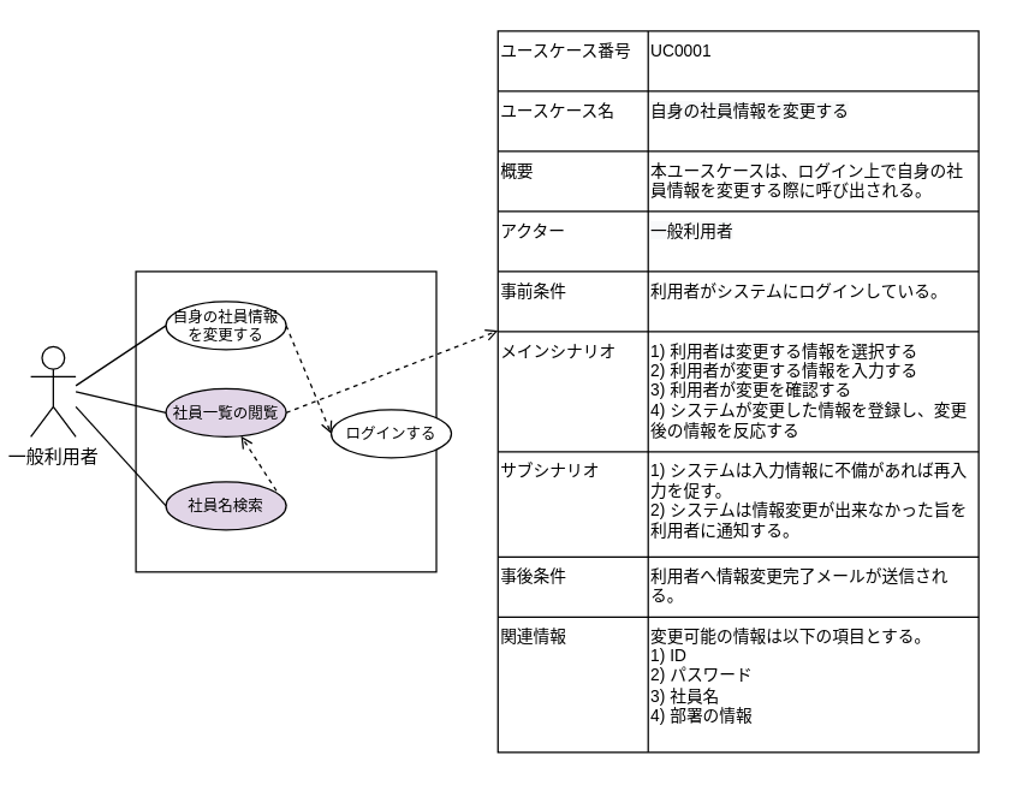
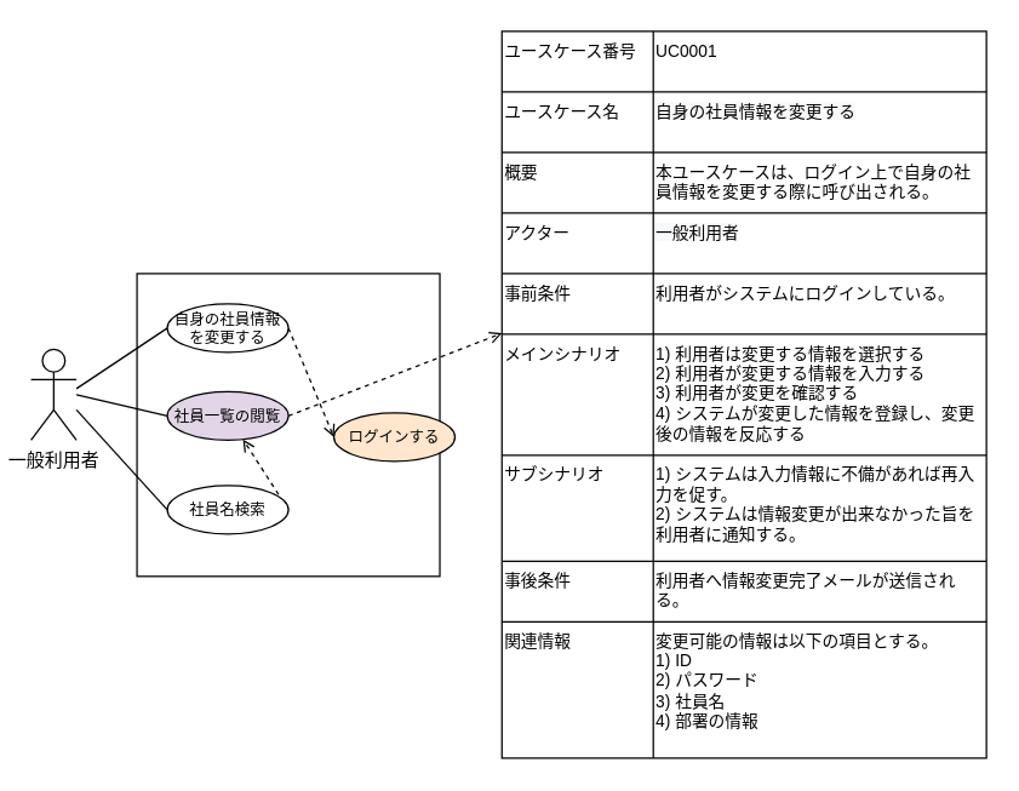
  <mxCell id="0" />
  <mxCell id="1" parent="0" />
  <mxCell id="2" value="一般利用者" style="shape=umlActor;verticalLabelPosition=bottom;verticalAlign=top;html=1;outlineConnect=0;" parent="1" vertex="1"><mxGeometry x="20" y="230" width="30" height="60" as="geometry" /></mxCell>
  <mxCell id="3" value="" style="whiteSpace=wrap;html=1;aspect=fixed;" parent="1" vertex="1"><mxGeometry x="90" y="180" width="200" height="200" as="geometry" /></mxCell>
  <mxCell id="4" style="edgeStyle=none;rounded=0;orthogonalLoop=1;jettySize=auto;html=1;exitX=1;exitY=0.5;exitDx=0;exitDy=0;dashed=1;fontSize=10;endArrow=open;endFill=0;" parent="1" source="5" target="28" edge="1"><mxGeometry relative="1" as="geometry" /></mxCell>
  <mxCell id="5" value="社員一覧の閲覧" style="ellipse;whiteSpace=wrap;html=1;aspect=fixed;fontSize=10;fillColor=#e1d5e7;" parent="1" vertex="1"><mxGeometry x="110" y="258" width="80" height="32" as="geometry" /></mxCell>
  <mxCell id="6" style="rounded=0;orthogonalLoop=1;jettySize=auto;html=1;exitX=1;exitY=0.5;exitDx=0;exitDy=0;entryX=0;entryY=0.5;entryDx=0;entryDy=0;fontSize=10;dashed=1;endArrow=open;endFill=0;" parent="1" source="7" target="8" edge="1"><mxGeometry relative="1" as="geometry" /></mxCell>
  <mxCell id="7" value="自身の社員情報を変更する" style="ellipse;whiteSpace=wrap;html=1;aspect=fixed;fontSize=10;" parent="1" vertex="1"><mxGeometry x="110" y="200" width="80" height="32" as="geometry" /></mxCell>
- <mxCell id="8" value="ログインする" style="ellipse;whiteSpace=wrap;html=1;aspect=fixed;fontSize=10;" parent="1" vertex="1"><mxGeometry x="220" y="272" width="80" height="32" as="geometry" /></mxCell>
+ <mxCell id="8" value="ログインする" style="ellipse;whiteSpace=wrap;html=1;aspect=fixed;fontSize=10;fillColor=#ffe6cc;" parent="1" vertex="1"><mxGeometry x="220" y="272" width="80" height="32" as="geometry" /></mxCell>
  <mxCell id="9" style="edgeStyle=none;rounded=0;orthogonalLoop=1;jettySize=auto;html=1;exitX=1;exitY=0.5;exitDx=0;exitDy=0;dashed=1;fontSize=10;endArrow=open;endFill=0;" parent="1" source="10" target="5" edge="1"><mxGeometry relative="1" as="geometry" /></mxCell>
- <mxCell id="10" value="社員名検索" style="ellipse;whiteSpace=wrap;html=1;aspect=fixed;fontSize=10;fillColor=#e1d5e7;" parent="1" vertex="1"><mxGeometry x="110" y="320" width="80" height="32" as="geometry" /></mxCell>
+ <mxCell id="10" value="社員名検索" style="ellipse;whiteSpace=wrap;html=1;aspect=fixed;fontSize=10;" parent="1" vertex="1"><mxGeometry x="110" y="320" width="80" height="32" as="geometry" /></mxCell>
  <mxCell id="11" value="" style="endArrow=none;html=1;rounded=0;fontSize=10;entryX=0;entryY=0.5;entryDx=0;entryDy=0;" parent="1" target="7" edge="1"><mxGeometry width="50" height="50" relative="1" as="geometry"><mxPoint x="50" y="256" as="sourcePoint" /><mxPoint x="90" y="260" as="targetPoint" /></mxGeometry></mxCell>
  <mxCell id="12" value="" style="endArrow=none;html=1;rounded=0;fontSize=10;entryX=0;entryY=0.5;entryDx=0;entryDy=0;" parent="1" target="5" edge="1"><mxGeometry width="50" height="50" relative="1" as="geometry"><mxPoint x="50" y="260" as="sourcePoint" /><mxPoint x="90" y="260" as="targetPoint" /></mxGeometry></mxCell>
  <mxCell id="13" value="" style="endArrow=none;html=1;rounded=0;fontSize=10;entryX=0;entryY=0.5;entryDx=0;entryDy=0;" parent="1" target="10" edge="1"><mxGeometry width="50" height="50" relative="1" as="geometry"><mxPoint x="50" y="270" as="sourcePoint" /><mxPoint x="90" y="260" as="targetPoint" /></mxGeometry></mxCell>
  <mxCell id="14" value="" style="shape=table;startSize=0;container=1;collapsible=0;childLayout=tableLayout;fontSize=11;align=left;verticalAlign=top;" vertex="1" parent="1"><mxGeometry x="331" y="20" width="320" height="480" as="geometry" /></mxCell>
  <mxCell id="15" value="" style="shape=tableRow;horizontal=0;startSize=0;swimlaneHead=0;swimlaneBody=0;top=0;left=0;bottom=0;right=0;collapsible=0;dropTarget=0;fillColor=none;points=[[0,0.5],[1,0.5]];portConstraint=eastwest;fontSize=11;align=left;verticalAlign=top;" vertex="1" parent="14"><mxGeometry width="320" height="40" as="geometry" /></mxCell>
  <mxCell id="16" value="ユースケース番号" style="shape=partialRectangle;html=1;whiteSpace=wrap;connectable=0;overflow=hidden;fillColor=none;top=0;left=0;bottom=0;right=0;pointerEvents=1;fontSize=11;align=left;verticalAlign=top;" vertex="1" parent="15"><mxGeometry width="100" height="40" as="geometry"><mxRectangle width="100" height="40" as="alternateBounds" /></mxGeometry></mxCell>
  <mxCell id="17" value="UC0001" style="shape=partialRectangle;html=1;whiteSpace=wrap;connectable=0;overflow=hidden;fillColor=none;top=0;left=0;bottom=0;right=0;pointerEvents=1;fontSize=11;align=left;verticalAlign=top;" vertex="1" parent="15"><mxGeometry x="100" width="220" height="40" as="geometry"><mxRectangle width="220" height="40" as="alternateBounds" /></mxGeometry></mxCell>
  <mxCell id="18" value="" style="shape=tableRow;horizontal=0;startSize=0;swimlaneHead=0;swimlaneBody=0;top=0;left=0;bottom=0;right=0;collapsible=0;dropTarget=0;fillColor=none;points=[[0,0.5],[1,0.5]];portConstraint=eastwest;fontSize=11;align=left;verticalAlign=top;" vertex="1" parent="14"><mxGeometry y="40" width="320" height="40" as="geometry" /></mxCell>
  <mxCell id="19" value="ユースケース名" style="shape=partialRectangle;html=1;whiteSpace=wrap;connectable=0;overflow=hidden;fillColor=none;top=0;left=0;bottom=0;right=0;pointerEvents=1;fontSize=11;align=left;verticalAlign=top;" vertex="1" parent="18"><mxGeometry width="100" height="40" as="geometry"><mxRectangle width="100" height="40" as="alternateBounds" /></mxGeometry></mxCell>
  <mxCell id="20" value="&lt;span style=&quot;color: rgb(0, 0, 0); font-family: Helvetica; font-size: 11px; font-style: normal; font-variant-ligatures: normal; font-variant-caps: normal; font-weight: 400; letter-spacing: normal; orphans: 2; text-indent: 0px; text-transform: none; widows: 2; word-spacing: 0px; -webkit-text-stroke-width: 0px; background-color: rgb(248, 249, 250); text-decoration-thickness: initial; text-decoration-style: initial; text-decoration-color: initial; float: none; display: inline !important;&quot;&gt;自身の社員情報を変更する&lt;/span&gt;" style="shape=partialRectangle;html=1;whiteSpace=wrap;connectable=0;overflow=hidden;fillColor=none;top=0;left=0;bottom=0;right=0;pointerEvents=1;fontSize=11;align=left;verticalAlign=top;" vertex="1" parent="18"><mxGeometry x="100" width="220" height="40" as="geometry"><mxRectangle width="220" height="40" as="alternateBounds" /></mxGeometry></mxCell>
  <mxCell id="21" value="" style="shape=tableRow;horizontal=0;startSize=0;swimlaneHead=0;swimlaneBody=0;top=0;left=0;bottom=0;right=0;collapsible=0;dropTarget=0;fillColor=none;points=[[0,0.5],[1,0.5]];portConstraint=eastwest;fontSize=11;align=left;verticalAlign=top;" vertex="1" parent="14"><mxGeometry y="80" width="320" height="40" as="geometry" /></mxCell>
  <mxCell id="22" value="概要" style="shape=partialRectangle;html=1;whiteSpace=wrap;connectable=0;overflow=hidden;fillColor=none;top=0;left=0;bottom=0;right=0;pointerEvents=1;fontSize=11;align=left;verticalAlign=top;" vertex="1" parent="21"><mxGeometry width="100" height="40" as="geometry"><mxRectangle width="100" height="40" as="alternateBounds" /></mxGeometry></mxCell>
  <mxCell id="23" value="本ユースケースは、ログイン上で自身の社員情報を変更する際に呼び出される。" style="shape=partialRectangle;html=1;whiteSpace=wrap;connectable=0;overflow=hidden;fillColor=none;top=0;left=0;bottom=0;right=0;pointerEvents=1;fontSize=11;align=left;verticalAlign=top;" vertex="1" parent="21"><mxGeometry x="100" width="220" height="40" as="geometry"><mxRectangle width="220" height="40" as="alternateBounds" /></mxGeometry></mxCell>
  <mxCell id="24" value="" style="shape=tableRow;horizontal=0;startSize=0;swimlaneHead=0;swimlaneBody=0;top=0;left=0;bottom=0;right=0;collapsible=0;dropTarget=0;fillColor=none;points=[[0,0.5],[1,0.5]];portConstraint=eastwest;fontSize=11;align=left;verticalAlign=top;" vertex="1" parent="14"><mxGeometry y="120" width="320" height="40" as="geometry" /></mxCell>
  <mxCell id="25" value="アクター" style="shape=partialRectangle;html=1;whiteSpace=wrap;connectable=0;overflow=hidden;fillColor=none;top=0;left=0;bottom=0;right=0;pointerEvents=1;fontSize=11;align=left;verticalAlign=top;" vertex="1" parent="24"><mxGeometry width="100" height="40" as="geometry"><mxRectangle width="100" height="40" as="alternateBounds" /></mxGeometry></mxCell>
  <mxCell id="26" value="&lt;span style=&quot;color: rgb(0, 0, 0); font-family: Helvetica; font-size: 11px; font-style: normal; font-variant-ligatures: normal; font-variant-caps: normal; font-weight: 400; letter-spacing: normal; orphans: 2; text-indent: 0px; text-transform: none; widows: 2; word-spacing: 0px; -webkit-text-stroke-width: 0px; background-color: rgb(248, 249, 250); text-decoration-thickness: initial; text-decoration-style: initial; text-decoration-color: initial; float: none; display: inline !important;&quot;&gt;一般利用者&lt;/span&gt;" style="shape=partialRectangle;html=1;whiteSpace=wrap;connectable=0;overflow=hidden;fillColor=none;top=0;left=0;bottom=0;right=0;pointerEvents=1;fontSize=11;align=left;verticalAlign=top;" vertex="1" parent="24"><mxGeometry x="100" width="220" height="40" as="geometry"><mxRectangle width="220" height="40" as="alternateBounds" /></mxGeometry></mxCell>
  <mxCell id="27" value="" style="shape=tableRow;horizontal=0;startSize=0;swimlaneHead=0;swimlaneBody=0;top=0;left=0;bottom=0;right=0;collapsible=0;dropTarget=0;fillColor=none;points=[[0,0.5],[1,0.5]];portConstraint=eastwest;fontSize=11;align=left;verticalAlign=top;" vertex="1" parent="14"><mxGeometry y="160" width="320" height="40" as="geometry" /></mxCell>
  <mxCell id="28" value="事前条件" style="shape=partialRectangle;html=1;whiteSpace=wrap;connectable=0;overflow=hidden;fillColor=none;top=0;left=0;bottom=0;right=0;pointerEvents=1;fontSize=11;align=left;verticalAlign=top;" vertex="1" parent="27"><mxGeometry width="100" height="40" as="geometry"><mxRectangle width="100" height="40" as="alternateBounds" /></mxGeometry></mxCell>
  <mxCell id="29" value="利用者がシステムにログインしている。" style="shape=partialRectangle;html=1;whiteSpace=wrap;connectable=0;overflow=hidden;fillColor=none;top=0;left=0;bottom=0;right=0;pointerEvents=1;fontSize=11;align=left;verticalAlign=top;" vertex="1" parent="27"><mxGeometry x="100" width="220" height="40" as="geometry"><mxRectangle width="220" height="40" as="alternateBounds" /></mxGeometry></mxCell>
  <mxCell id="30" value="" style="shape=tableRow;horizontal=0;startSize=0;swimlaneHead=0;swimlaneBody=0;top=0;left=0;bottom=0;right=0;collapsible=0;dropTarget=0;fillColor=none;points=[[0,0.5],[1,0.5]];portConstraint=eastwest;fontSize=11;align=left;verticalAlign=top;" vertex="1" parent="14"><mxGeometry y="200" width="320" height="80" as="geometry" /></mxCell>
  <mxCell id="31" value="メインシナリオ" style="shape=partialRectangle;html=1;whiteSpace=wrap;connectable=0;overflow=hidden;fillColor=none;top=0;left=0;bottom=0;right=0;pointerEvents=1;fontSize=11;align=left;verticalAlign=top;" vertex="1" parent="30"><mxGeometry width="100" height="80" as="geometry"><mxRectangle width="100" height="80" as="alternateBounds" /></mxGeometry></mxCell>
  <mxCell id="32" value="1) 利用者は変更する情報を選択する&lt;br&gt;2) 利用者が変更する情報を入力する&lt;br&gt;3) 利用者が変更を確認する&lt;br&gt;4) システムが変更した情報を登録し、変更後の情報を反応する" style="shape=partialRectangle;html=1;whiteSpace=wrap;connectable=0;overflow=hidden;fillColor=none;top=0;left=0;bottom=0;right=0;pointerEvents=1;fontSize=11;align=left;verticalAlign=top;" vertex="1" parent="30"><mxGeometry x="100" width="220" height="80" as="geometry"><mxRectangle width="220" height="80" as="alternateBounds" /></mxGeometry></mxCell>
  <mxCell id="33" value="" style="shape=tableRow;horizontal=0;startSize=0;swimlaneHead=0;swimlaneBody=0;top=0;left=0;bottom=0;right=0;collapsible=0;dropTarget=0;fillColor=none;points=[[0,0.5],[1,0.5]];portConstraint=eastwest;fontSize=11;align=left;verticalAlign=top;" vertex="1" parent="14"><mxGeometry y="280" width="320" height="70" as="geometry" /></mxCell>
  <mxCell id="34" value="サブシナリオ" style="shape=partialRectangle;html=1;whiteSpace=wrap;connectable=0;overflow=hidden;fillColor=none;top=0;left=0;bottom=0;right=0;pointerEvents=1;fontSize=11;align=left;verticalAlign=top;" vertex="1" parent="33"><mxGeometry width="100" height="70" as="geometry"><mxRectangle width="100" height="70" as="alternateBounds" /></mxGeometry></mxCell>
  <mxCell id="35" value="1) システムは入力情報に不備があれば再入力を促す。&lt;br&gt;2) システムは情報変更が出来なかった旨を利用者に通知する。" style="shape=partialRectangle;html=1;whiteSpace=wrap;connectable=0;overflow=hidden;fillColor=none;top=0;left=0;bottom=0;right=0;pointerEvents=1;fontSize=11;align=left;verticalAlign=top;" vertex="1" parent="33"><mxGeometry x="100" width="220" height="70" as="geometry"><mxRectangle width="220" height="70" as="alternateBounds" /></mxGeometry></mxCell>
  <mxCell id="36" value="" style="shape=tableRow;horizontal=0;startSize=0;swimlaneHead=0;swimlaneBody=0;top=0;left=0;bottom=0;right=0;collapsible=0;dropTarget=0;fillColor=none;points=[[0,0.5],[1,0.5]];portConstraint=eastwest;fontSize=11;align=left;verticalAlign=top;" vertex="1" parent="14"><mxGeometry y="350" width="320" height="40" as="geometry" /></mxCell>
  <mxCell id="37" value="事後条件" style="shape=partialRectangle;html=1;whiteSpace=wrap;connectable=0;overflow=hidden;fillColor=none;top=0;left=0;bottom=0;right=0;pointerEvents=1;fontSize=11;align=left;verticalAlign=top;" vertex="1" parent="36"><mxGeometry width="100" height="40" as="geometry"><mxRectangle width="100" height="40" as="alternateBounds" /></mxGeometry></mxCell>
  <mxCell id="38" value="利用者へ情報変更完了メールが送信される。" style="shape=partialRectangle;html=1;whiteSpace=wrap;connectable=0;overflow=hidden;fillColor=none;top=0;left=0;bottom=0;right=0;pointerEvents=1;fontSize=11;align=left;verticalAlign=top;" vertex="1" parent="36"><mxGeometry x="100" width="220" height="40" as="geometry"><mxRectangle width="220" height="40" as="alternateBounds" /></mxGeometry></mxCell>
  <mxCell id="39" value="" style="shape=tableRow;horizontal=0;startSize=0;swimlaneHead=0;swimlaneBody=0;top=0;left=0;bottom=0;right=0;collapsible=0;dropTarget=0;fillColor=none;points=[[0,0.5],[1,0.5]];portConstraint=eastwest;fontSize=11;align=left;verticalAlign=top;" vertex="1" parent="14"><mxGeometry y="390" width="320" height="90" as="geometry" /></mxCell>
  <mxCell id="40" value="関連情報" style="shape=partialRectangle;html=1;whiteSpace=wrap;connectable=0;overflow=hidden;fillColor=none;top=0;left=0;bottom=0;right=0;pointerEvents=1;fontSize=11;align=left;verticalAlign=top;" vertex="1" parent="39"><mxGeometry width="100" height="90" as="geometry"><mxRectangle width="100" height="90" as="alternateBounds" /></mxGeometry></mxCell>
  <mxCell id="41" value="&lt;div&gt;変更可能の情報は以下の項目とする。&lt;/div&gt;&lt;div&gt;1) ID&lt;/div&gt;&lt;div&gt;2) パスワード&lt;/div&gt;3) 社員名&lt;div&gt;&lt;/div&gt;4) 部署の情報" style="shape=partialRectangle;html=1;whiteSpace=wrap;connectable=0;overflow=hidden;fillColor=none;top=0;left=0;bottom=0;right=0;pointerEvents=1;fontSize=11;align=left;verticalAlign=top;" vertex="1" parent="39"><mxGeometry x="100" width="220" height="90" as="geometry"><mxRectangle width="220" height="90" as="alternateBounds" /></mxGeometry></mxCell>
